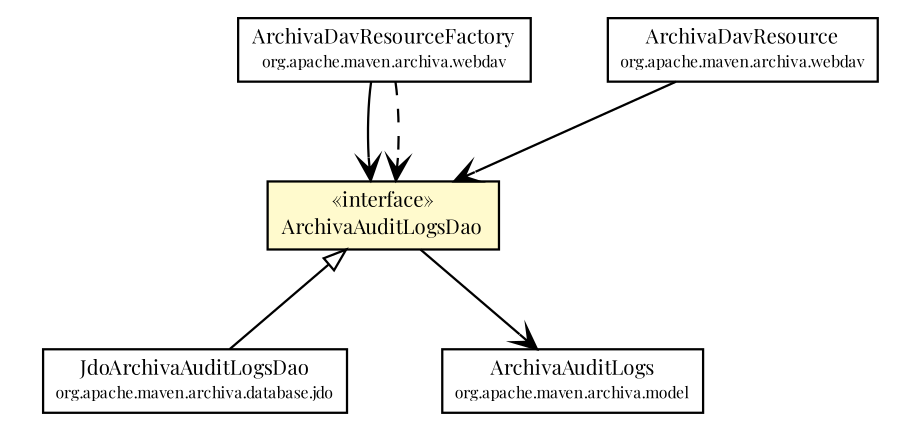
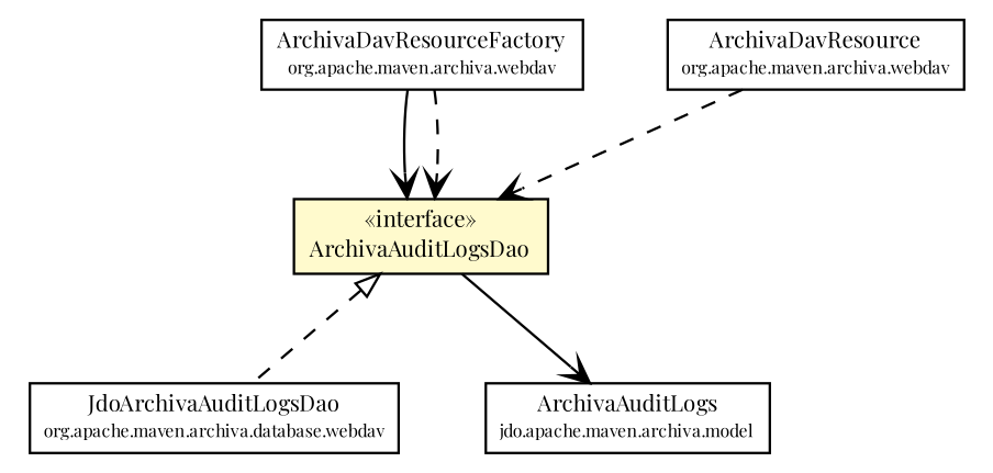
  digraph {
    fontname="Playfair Display"
    node [fontcolor=black fontname="Playfair Display" fontsize=9.0 shape=plaintext]
    edge [fontname="Playfair Display" fontsize=10.0 headport=p labelfontname=Helvetica labelfontsize=10 tailport=p arrowhead=open color=black fontcolor=black]
    n1 [label=<<table border="0" cellborder="1" cellspacing="0" cellpadding="2" port="p" bgcolor="lemonChiffon" href="./ArchivaAuditLogsDao.html"> 		<tr><td><table border="0" cellspacing="0" cellpadding="1"> 			<tr><td> &laquo;interface&raquo; </td></tr> 			<tr><td> ArchivaAuditLogsDao </td></tr> 		</table></td></tr> 		</table>>]
-   n2 [label=<<table border="0" cellborder="1" cellspacing="0" cellpadding="2" port="p" href="./jdo/JdoArchivaAuditLogsDao.html"> 		<tr><td><table border="0" cellspacing="0" cellpadding="1"> 			<tr><td> JdoArchivaAuditLogsDao </td></tr> 			<tr><td><font point-size="7.0"> org.apache.maven.archiva.database.jdo </font></td></tr> 		</table></td></tr> 		</table>>]
-   n3 [label=<<table border="0" cellborder="1" cellspacing="0" cellpadding="2" port="p" href="http://java.sun.com/j2se/1.4.2/docs/api/org/apache/maven/archiva/model/ArchivaAuditLogs.html"> 		<tr><td><table border="0" cellspacing="0" cellpadding="1"> 			<tr><td> ArchivaAuditLogs </td></tr> 			<tr><td><font point-size="7.0"> org.apache.maven.archiva.model </font></td></tr> 		</table></td></tr> 		</table>>]
+   n2 [label=<<table border="0" cellborder="1" cellspacing="0" cellpadding="2" port="p" href="./jdo/JdoArchivaAuditLogsDao.html"> 		<tr><td><table border="0" cellspacing="0" cellpadding="1"> 			<tr><td> JdoArchivaAuditLogsDao </td></tr> 			<tr><td><font point-size="7.0"> org.apache.maven.archiva.database.webdav </font></td></tr> 		</table></td></tr> 		</table>>]
+   n3 [label=<<table border="0" cellborder="1" cellspacing="0" cellpadding="2" port="p" href="http://java.sun.com/j2se/1.4.2/docs/api/org/apache/maven/archiva/model/ArchivaAuditLogs.html"> 		<tr><td><table border="0" cellspacing="0" cellpadding="1"> 			<tr><td> ArchivaAuditLogs </td></tr> 			<tr><td><font point-size="7.0"> jdo.apache.maven.archiva.model </font></td></tr> 		</table></td></tr> 		</table>>]
    n4 [label=<<table border="0" cellborder="1" cellspacing="0" cellpadding="2" port="p" href="../webdav/ArchivaDavResourceFactory.html"> 		<tr><td><table border="0" cellspacing="0" cellpadding="1"> 			<tr><td> ArchivaDavResourceFactory </td></tr> 			<tr><td><font point-size="7.0"> org.apache.maven.archiva.webdav </font></td></tr> 		</table></td></tr> 		</table>>]
    n5 [label=<<table border="0" cellborder="1" cellspacing="0" cellpadding="2" port="p" href="../webdav/ArchivaDavResource.html"> 		<tr><td><table border="0" cellspacing="0" cellpadding="1"> 			<tr><td> ArchivaDavResource </td></tr> 			<tr><td><font point-size="7.0"> org.apache.maven.archiva.webdav </font></td></tr> 		</table></td></tr> 		</table>>]
-   n1 -> n2 [arrowtail=empty dir=back fontsize=10 style=solid arrowhead="" color="" fontcolor=""]
+   n1 -> n2 [arrowtail=empty dir=back fontsize=10 style=dashed arrowhead="" color="" fontcolor=""]
    n1 -> n3 [style=solid]
    n4 -> n1
    n4 -> n1 [style=dashed]
-   n5 -> n1
+   n5 -> n1 [style=dashed]
  }
